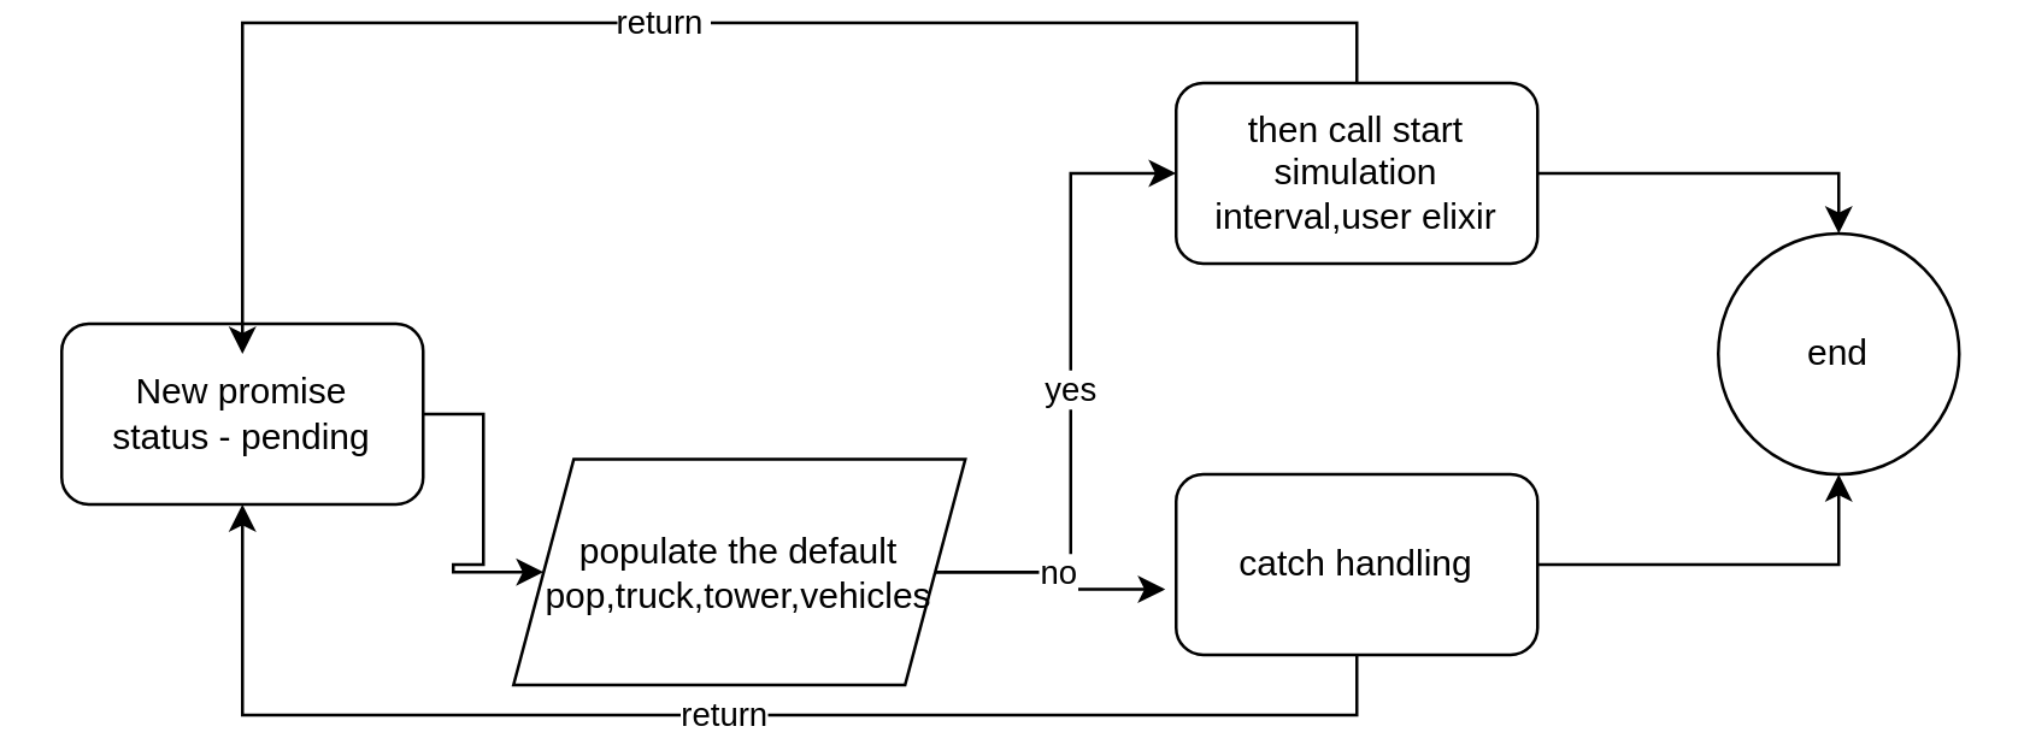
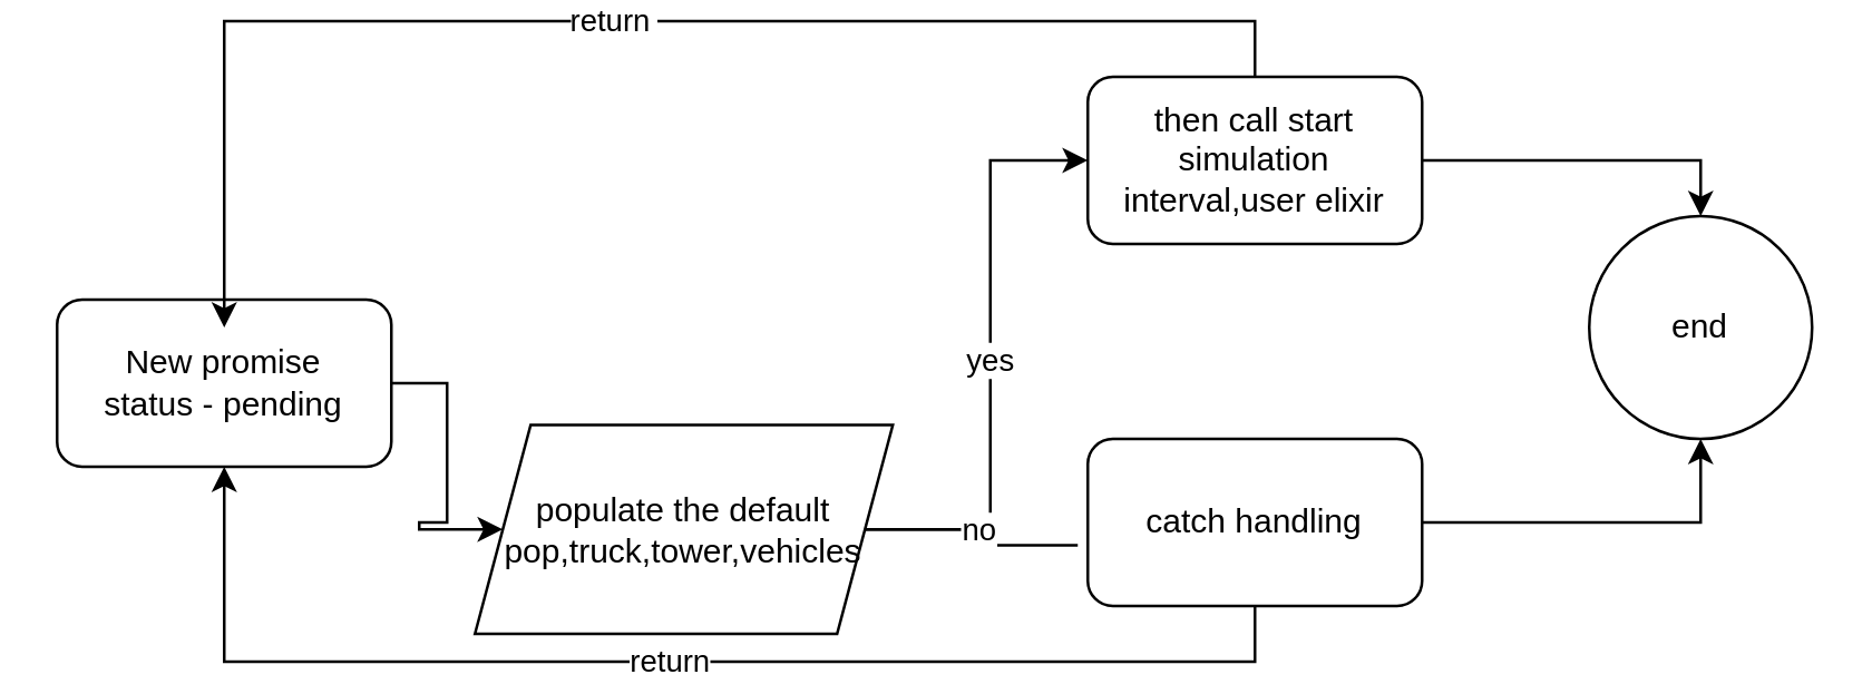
  <mxCell id="0" />
  <mxCell id="1" parent="0" />
  <mxCell id="2" value="" style="edgeStyle=orthogonalEdgeStyle;rounded=0;orthogonalLoop=1;jettySize=auto;html=1;" edge="1" parent="1" source="3" target="6"><mxGeometry relative="1" as="geometry" /></mxCell>
  <mxCell id="3" value="New promise&lt;br&gt;status - pending" style="rounded=1;whiteSpace=wrap;html=1;" vertex="1" parent="1"><mxGeometry x="20" y="100" width="120" height="60" as="geometry" /></mxCell>
  <mxCell id="4" value="yes" style="edgeStyle=orthogonalEdgeStyle;rounded=0;orthogonalLoop=1;jettySize=auto;html=1;entryX=0;entryY=0.5;entryDx=0;entryDy=0;" edge="1" parent="1" source="6" target="9"><mxGeometry relative="1" as="geometry" /></mxCell>
- <mxCell id="5" value="no" style="edgeStyle=orthogonalEdgeStyle;rounded=0;orthogonalLoop=1;jettySize=auto;html=1;entryX=-0.03;entryY=0.637;entryDx=0;entryDy=0;entryPerimeter=0;" edge="1" parent="1" source="6" target="12"><mxGeometry relative="1" as="geometry" /></mxCell>
+ <mxCell id="5" value="no" style="edgeStyle=orthogonalEdgeStyle;rounded=0;orthogonalLoop=1;jettySize=auto;html=1;entryX=-0.03;entryY=0.637;entryDx=0;entryDy=0;entryPerimeter=0;endArrow=none;" edge="1" parent="1" source="6" target="12"><mxGeometry relative="1" as="geometry" /></mxCell>
  <mxCell id="6" value="populate the default pop,truck,tower,vehicles" style="shape=parallelogram;perimeter=parallelogramPerimeter;whiteSpace=wrap;html=1;fixedSize=1;" vertex="1" parent="1"><mxGeometry x="170" y="145" width="150" height="75" as="geometry" /></mxCell>
  <mxCell id="7" style="edgeStyle=orthogonalEdgeStyle;rounded=0;orthogonalLoop=1;jettySize=auto;html=1;entryX=0.5;entryY=0;entryDx=0;entryDy=0;" edge="1" parent="1" source="9" target="13"><mxGeometry relative="1" as="geometry" /></mxCell>
  <mxCell id="8" value="return&amp;nbsp;" style="edgeStyle=orthogonalEdgeStyle;rounded=0;orthogonalLoop=1;jettySize=auto;html=1;entryX=0.5;entryY=0.167;entryDx=0;entryDy=0;entryPerimeter=0;exitX=0.5;exitY=0;exitDx=0;exitDy=0;" edge="1" parent="1" source="9" target="3"><mxGeometry relative="1" as="geometry" /></mxCell>
  <mxCell id="9" value="then call start simulation interval,user elixir" style="rounded=1;whiteSpace=wrap;html=1;" vertex="1" parent="1"><mxGeometry x="390" y="20" width="120" height="60" as="geometry" /></mxCell>
  <mxCell id="10" style="edgeStyle=orthogonalEdgeStyle;rounded=0;orthogonalLoop=1;jettySize=auto;html=1;entryX=0.5;entryY=1;entryDx=0;entryDy=0;" edge="1" parent="1" source="12" target="13"><mxGeometry relative="1" as="geometry" /></mxCell>
  <mxCell id="11" value="return" style="edgeStyle=orthogonalEdgeStyle;rounded=0;orthogonalLoop=1;jettySize=auto;html=1;entryX=0.5;entryY=1;entryDx=0;entryDy=0;exitX=0.5;exitY=1;exitDx=0;exitDy=0;" edge="1" parent="1" source="12" target="3"><mxGeometry relative="1" as="geometry" /></mxCell>
  <mxCell id="12" value="catch handling" style="rounded=1;whiteSpace=wrap;html=1;" vertex="1" parent="1"><mxGeometry x="390" y="150" width="120" height="60" as="geometry" /></mxCell>
  <mxCell id="13" value="end" style="ellipse;whiteSpace=wrap;html=1;aspect=fixed;" vertex="1" parent="1"><mxGeometry x="570" y="70" width="80" height="80" as="geometry" /></mxCell>
